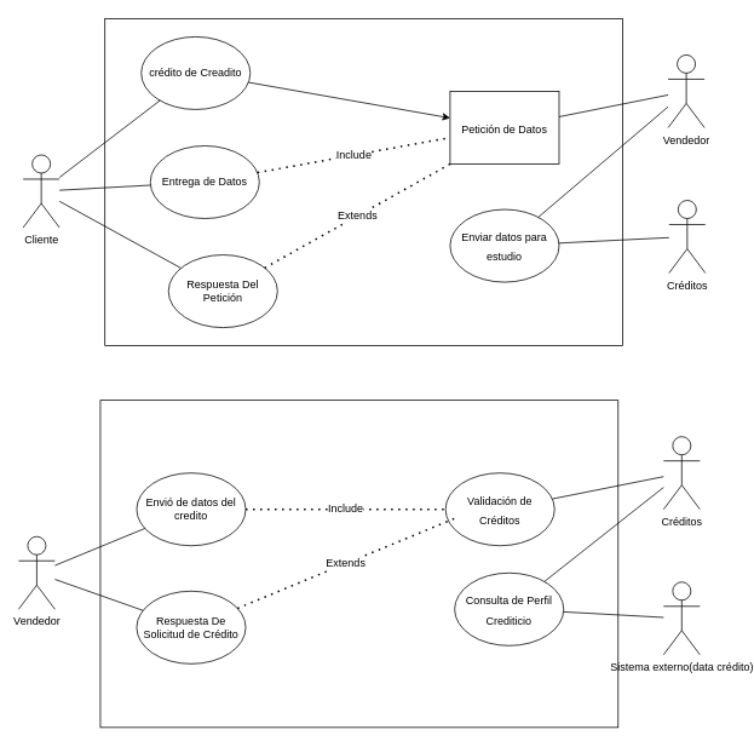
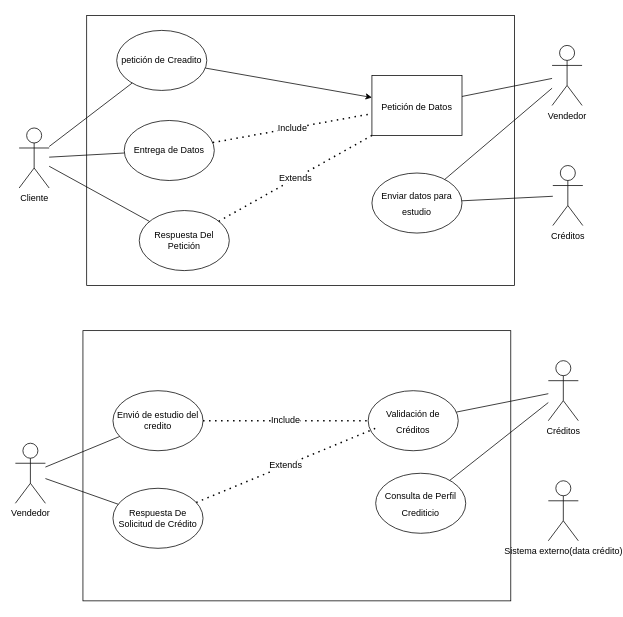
  <mxCell id="0" />
  <mxCell id="1" parent="0" />
  <mxCell id="2" value="" style="rounded=0;whiteSpace=wrap;html=1;" vertex="1" parent="1"><mxGeometry x="115" y="20" width="570" height="360" as="geometry" /></mxCell>
  <mxCell id="3" value="Cliente" style="shape=umlActor;verticalLabelPosition=bottom;verticalAlign=top;html=1;outlineConnect=0;" vertex="1" parent="1"><mxGeometry x="25" y="170" width="40" height="80" as="geometry" /></mxCell>
- <mxCell id="4" value="crédito de Creadito" style="ellipse;whiteSpace=wrap;html=1;" vertex="1" parent="1"><mxGeometry x="155" y="40" width="120" height="80" as="geometry" /></mxCell>
+ <mxCell id="4" value="petición de Creadito" style="ellipse;whiteSpace=wrap;html=1;" vertex="1" parent="1"><mxGeometry x="155" y="40" width="120" height="80" as="geometry" /></mxCell>
  <mxCell id="5" value="Entrega de Datos" style="ellipse;whiteSpace=wrap;html=1;" vertex="1" parent="1"><mxGeometry x="165" y="160" width="120" height="80" as="geometry" /></mxCell>
  <mxCell id="6" value="Vendedor" style="shape=umlActor;verticalLabelPosition=bottom;verticalAlign=top;html=1;outlineConnect=0;" vertex="1" parent="1"><mxGeometry x="735" y="60" width="40" height="80" as="geometry" /></mxCell>
  <mxCell id="7" value="&lt;font style=&quot;font-size: 12px&quot;&gt;Petición de Datos&lt;/font&gt;" style="whiteSpace=wrap;html=1;fontSize=18;rounded=0;" vertex="1" parent="1"><mxGeometry x="495" y="100" width="120" height="80" as="geometry" /></mxCell>
  <mxCell id="8" value="" style="endArrow=none;html=1;fontSize=18;" edge="1" parent="1" source="3" target="4"><mxGeometry width="50" height="50" relative="1" as="geometry"><mxPoint x="375" y="290" as="sourcePoint" /><mxPoint x="425" y="240" as="targetPoint" /></mxGeometry></mxCell>
  <mxCell id="9" value="" style="endArrow=none;html=1;fontSize=18;" edge="1" parent="1" source="3" target="5"><mxGeometry width="50" height="50" relative="1" as="geometry"><mxPoint x="375" y="290" as="sourcePoint" /><mxPoint x="425" y="240" as="targetPoint" /></mxGeometry></mxCell>
  <mxCell id="10" value="&lt;span style=&quot;font-size: 12px&quot;&gt;Enviar datos para estudio&lt;/span&gt;" style="ellipse;whiteSpace=wrap;html=1;fontSize=18;" vertex="1" parent="1"><mxGeometry x="495" y="230" width="120" height="80" as="geometry" /></mxCell>
  <mxCell id="11" value="" style="endArrow=none;html=1;fontSize=18;" edge="1" parent="1" source="7" target="6"><mxGeometry width="50" height="50" relative="1" as="geometry"><mxPoint x="585" y="210" as="sourcePoint" /><mxPoint x="635" y="160" as="targetPoint" /></mxGeometry></mxCell>
  <mxCell id="12" value="" style="endArrow=none;html=1;fontSize=18;" edge="1" parent="1" source="10" target="6"><mxGeometry width="50" height="50" relative="1" as="geometry"><mxPoint x="375" y="290" as="sourcePoint" /><mxPoint x="425" y="240" as="targetPoint" /></mxGeometry></mxCell>
  <mxCell id="13" value="Include" style="endArrow=none;dashed=1;html=1;dashPattern=1 3;strokeWidth=2;fontSize=12;" edge="1" parent="1" source="5" target="7"><mxGeometry width="50" height="50" relative="1" as="geometry"><mxPoint x="375" y="280" as="sourcePoint" /><mxPoint x="425" y="230" as="targetPoint" /></mxGeometry></mxCell>
  <mxCell id="14" value="Créditos" style="shape=umlActor;verticalLabelPosition=bottom;verticalAlign=top;html=1;outlineConnect=0;" vertex="1" parent="1"><mxGeometry x="736" y="220" width="40" height="80" as="geometry" /></mxCell>
  <mxCell id="15" value="" style="endArrow=none;html=1;fontSize=12;" edge="1" parent="1" source="10" target="14"><mxGeometry width="50" height="50" relative="1" as="geometry"><mxPoint x="375" y="280" as="sourcePoint" /><mxPoint x="425" y="230" as="targetPoint" /></mxGeometry></mxCell>
  <mxCell id="16" value="" style="rounded=0;whiteSpace=wrap;html=1;" vertex="1" parent="1"><mxGeometry x="110" y="440" width="570" height="360" as="geometry" /></mxCell>
  <mxCell id="17" value="Vendedor" style="shape=umlActor;verticalLabelPosition=bottom;verticalAlign=top;html=1;outlineConnect=0;" vertex="1" parent="1"><mxGeometry x="20" y="590" width="40" height="80" as="geometry" /></mxCell>
- <mxCell id="18" value="Envió de datos del credito" style="ellipse;whiteSpace=wrap;html=1;" vertex="1" parent="1"><mxGeometry x="150" y="520" width="120" height="80" as="geometry" /></mxCell>
+ <mxCell id="18" value="Envió de estudio del credito" style="ellipse;whiteSpace=wrap;html=1;" vertex="1" parent="1"><mxGeometry x="150" y="520" width="120" height="80" as="geometry" /></mxCell>
  <mxCell id="19" value="Respuesta De Solicitud de Crédito" style="ellipse;whiteSpace=wrap;html=1;" vertex="1" parent="1"><mxGeometry x="150" y="650" width="120" height="80" as="geometry" /></mxCell>
  <mxCell id="20" value="Créditos" style="shape=umlActor;verticalLabelPosition=bottom;verticalAlign=top;html=1;outlineConnect=0;" vertex="1" parent="1"><mxGeometry x="730" y="480" width="40" height="80" as="geometry" /></mxCell>
  <mxCell id="21" value="&lt;font style=&quot;font-size: 12px&quot;&gt;Validación de Créditos&lt;/font&gt;" style="ellipse;whiteSpace=wrap;html=1;fontSize=18;" vertex="1" parent="1"><mxGeometry x="490" y="520" width="120" height="80" as="geometry" /></mxCell>
  <mxCell id="22" value="" style="endArrow=none;html=1;fontSize=18;" edge="1" parent="1" source="17" target="18"><mxGeometry width="50" height="50" relative="1" as="geometry"><mxPoint x="370" y="710" as="sourcePoint" /><mxPoint x="420" y="660" as="targetPoint" /></mxGeometry></mxCell>
  <mxCell id="23" value="" style="endArrow=none;html=1;fontSize=18;" edge="1" parent="1" source="17" target="19"><mxGeometry width="50" height="50" relative="1" as="geometry"><mxPoint x="370" y="710" as="sourcePoint" /><mxPoint x="420" y="660" as="targetPoint" /></mxGeometry></mxCell>
  <mxCell id="24" value="&lt;span style=&quot;font-size: 12px&quot;&gt;Consulta de Perfil Crediticio&lt;/span&gt;" style="ellipse;whiteSpace=wrap;html=1;fontSize=18;" vertex="1" parent="1"><mxGeometry x="500" y="630" width="120" height="80" as="geometry" /></mxCell>
  <mxCell id="25" value="" style="endArrow=none;html=1;fontSize=18;" edge="1" parent="1" source="21" target="20"><mxGeometry width="50" height="50" relative="1" as="geometry"><mxPoint x="580" y="630" as="sourcePoint" /><mxPoint x="630" y="580" as="targetPoint" /></mxGeometry></mxCell>
  <mxCell id="26" value="" style="endArrow=none;html=1;fontSize=18;" edge="1" parent="1" source="24" target="20"><mxGeometry width="50" height="50" relative="1" as="geometry"><mxPoint x="370" y="710" as="sourcePoint" /><mxPoint x="420" y="660" as="targetPoint" /></mxGeometry></mxCell>
  <mxCell id="27" value="Include" style="endArrow=none;dashed=1;html=1;dashPattern=1 3;strokeWidth=2;fontSize=12;" edge="1" parent="1" source="18" target="21"><mxGeometry width="50" height="50" relative="1" as="geometry"><mxPoint x="370" y="700" as="sourcePoint" /><mxPoint x="420" y="650" as="targetPoint" /></mxGeometry></mxCell>
  <mxCell id="28" value="Sistema externo(data crédito)" style="shape=umlActor;verticalLabelPosition=bottom;verticalAlign=top;html=1;outlineConnect=0;" vertex="1" parent="1"><mxGeometry x="730" y="640" width="40" height="80" as="geometry" /></mxCell>
- <mxCell id="29" value="" style="endArrow=none;html=1;fontSize=12;" edge="1" parent="1" source="24" target="28"><mxGeometry width="50" height="50" relative="1" as="geometry"><mxPoint x="370" y="700" as="sourcePoint" /><mxPoint x="420" y="650" as="targetPoint" /></mxGeometry></mxCell>
  <mxCell id="30" value="Respuesta Del Petición" style="ellipse;whiteSpace=wrap;html=1;" vertex="1" parent="1"><mxGeometry x="185" y="280" width="120" height="80" as="geometry" /></mxCell>
  <mxCell id="31" value="Extends" style="endArrow=none;dashed=1;html=1;dashPattern=1 3;strokeWidth=2;fontSize=12;exitX=0;exitY=1;exitDx=0;exitDy=0;" edge="1" parent="1" source="7" target="30"><mxGeometry width="50" height="50" relative="1" as="geometry"><mxPoint x="511.99" y="250.002" as="sourcePoint" /><mxPoint x="288.002" y="210.456" as="targetPoint" /></mxGeometry></mxCell>
  <mxCell id="32" value="" style="endArrow=classic;html=1;fontSize=12;" edge="1" parent="1" source="4" target="7"><mxGeometry width="50" height="50" relative="1" as="geometry"><mxPoint x="375" y="290" as="sourcePoint" /><mxPoint x="425" y="240" as="targetPoint" /></mxGeometry></mxCell>
  <mxCell id="33" value="" style="endArrow=none;html=1;fontSize=12;" edge="1" parent="1" source="3" target="30"><mxGeometry width="50" height="50" relative="1" as="geometry"><mxPoint x="375" y="290" as="sourcePoint" /><mxPoint x="425" y="240" as="targetPoint" /></mxGeometry></mxCell>
  <mxCell id="34" value="Extends" style="endArrow=none;dashed=1;html=1;dashPattern=1 3;strokeWidth=2;fontSize=12;" edge="1" parent="1" source="19"><mxGeometry width="50" height="50" relative="1" as="geometry"><mxPoint x="280" y="570" as="sourcePoint" /><mxPoint x="500" y="570" as="targetPoint" /></mxGeometry></mxCell>
